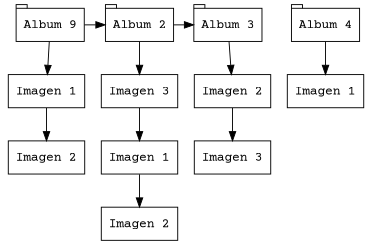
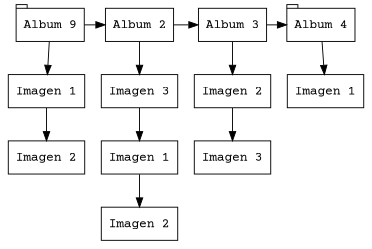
  digraph {
    fontname="Courier Prime"
    node [fontname="Courier Prime" shape=box]
    edge [fontname="Courier Prime"]
    n1 [label="Album 9" shape=tab]
-   n2 [label="Album 2" shape=tab]
-   n3 [label="Album 3" shape=tab]
+   n2 [label="Album 2"]
+   n3 [label="Album 3"]
    n4 [label="Album 4" shape=tab]
    n5 [label="Imagen 1"]
    n6 [label="Imagen 3"]
    n7 [label="Imagen 2"]
    n8 [label="Imagen 1"]
    n9 [label="Imagen 2"]
    n10 [label="Imagen 1"]
    n11 [label="Imagen 2"]
    n12 [label="Imagen 3"]
    subgraph sub_1 {
      rank=same
      n1
      n2
      n3
      n4
    }
    n1 -> n2
    n1 -> n5
    n2 -> n3
    n2 -> n6
+   n3 -> n4
    n3 -> n7
    n4 -> n8
    n5 -> n9
    n6 -> n10
    n7 -> n12
    n10 -> n11
  }
